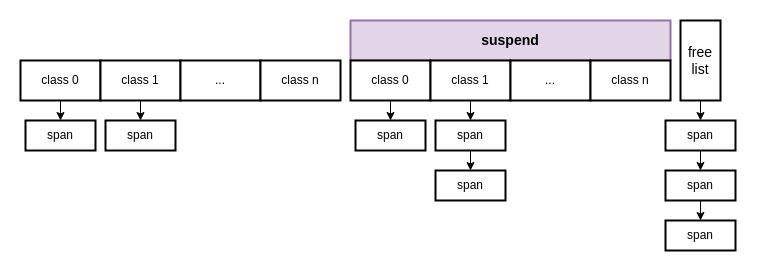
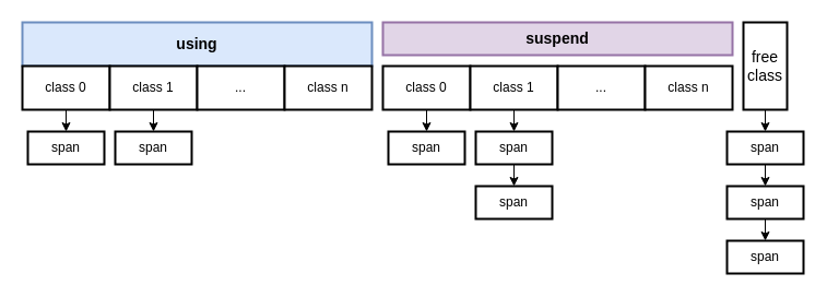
  <mxCell id="0" />
  <mxCell id="1" parent="0" />
+ <mxCell id="2" value="&lt;font style=&quot;font-size: 14px&quot;&gt;&lt;b&gt;using&lt;/b&gt;&lt;/font&gt;" style="rounded=0;whiteSpace=wrap;html=1;strokeWidth=2;fillColor=#dae8fc;strokeColor=#6c8ebf;" vertex="1" parent="1"><mxGeometry x="20" y="20" width="320" height="40" as="geometry" /></mxCell>
  <mxCell id="3" style="edgeStyle=orthogonalEdgeStyle;rounded=0;orthogonalLoop=1;jettySize=auto;html=1;exitX=0.5;exitY=1;exitDx=0;exitDy=0;entryX=0.5;entryY=0;entryDx=0;entryDy=0;fontSize=14;" edge="1" parent="1" source="4" target="16"><mxGeometry relative="1" as="geometry" /></mxCell>
  <mxCell id="4" value="class 0" style="rounded=0;whiteSpace=wrap;html=1;strokeWidth=2;" vertex="1" parent="1"><mxGeometry x="20" y="60" width="80" height="40" as="geometry" /></mxCell>
  <mxCell id="5" style="edgeStyle=orthogonalEdgeStyle;rounded=0;orthogonalLoop=1;jettySize=auto;html=1;exitX=0.5;exitY=1;exitDx=0;exitDy=0;entryX=0.5;entryY=0;entryDx=0;entryDy=0;fontSize=14;" edge="1" parent="1" source="6" target="17"><mxGeometry relative="1" as="geometry" /></mxCell>
  <mxCell id="6" value="class 1" style="rounded=0;whiteSpace=wrap;html=1;strokeWidth=2;" vertex="1" parent="1"><mxGeometry x="100" y="60" width="80" height="40" as="geometry" /></mxCell>
  <mxCell id="7" value="..." style="rounded=0;whiteSpace=wrap;html=1;strokeWidth=2;" vertex="1" parent="1"><mxGeometry x="180" y="60" width="80" height="40" as="geometry" /></mxCell>
  <mxCell id="8" value="class n" style="rounded=0;whiteSpace=wrap;html=1;strokeWidth=2;" vertex="1" parent="1"><mxGeometry x="260" y="60" width="80" height="40" as="geometry" /></mxCell>
- <mxCell id="9" value="&lt;font style=&quot;font-size: 14px&quot;&gt;&lt;b&gt;suspend&lt;/b&gt;&lt;/font&gt;" style="rounded=0;whiteSpace=wrap;html=1;strokeWidth=2;fillColor=#e1d5e7;strokeColor=#9673a6;" vertex="1" parent="1"><mxGeometry x="350" y="20" width="320" height="40" as="geometry" /></mxCell>
+ <mxCell id="9" value="&lt;font style=&quot;font-size: 14px&quot;&gt;&lt;b&gt;suspend&lt;/b&gt;&lt;/font&gt;" style="rounded=0;whiteSpace=wrap;html=1;strokeWidth=2;fillColor=#e1d5e7;strokeColor=#9673a6;" vertex="1" parent="1"><mxGeometry x="350" y="20" width="320" height="30" as="geometry" /></mxCell>
  <mxCell id="10" style="edgeStyle=orthogonalEdgeStyle;rounded=0;orthogonalLoop=1;jettySize=auto;html=1;exitX=0.5;exitY=1;exitDx=0;exitDy=0;entryX=0.5;entryY=0;entryDx=0;entryDy=0;fontSize=14;" edge="1" parent="1" source="11" target="18"><mxGeometry relative="1" as="geometry" /></mxCell>
  <mxCell id="11" value="class 0" style="rounded=0;whiteSpace=wrap;html=1;strokeWidth=2;" vertex="1" parent="1"><mxGeometry x="350" y="60" width="80" height="40" as="geometry" /></mxCell>
  <mxCell id="12" style="edgeStyle=orthogonalEdgeStyle;rounded=0;orthogonalLoop=1;jettySize=auto;html=1;exitX=0.5;exitY=1;exitDx=0;exitDy=0;entryX=0.5;entryY=0;entryDx=0;entryDy=0;fontSize=14;" edge="1" parent="1" source="13" target="20"><mxGeometry relative="1" as="geometry" /></mxCell>
  <mxCell id="13" value="class 1" style="rounded=0;whiteSpace=wrap;html=1;strokeWidth=2;" vertex="1" parent="1"><mxGeometry x="430" y="60" width="80" height="40" as="geometry" /></mxCell>
  <mxCell id="14" value="..." style="rounded=0;whiteSpace=wrap;html=1;strokeWidth=2;" vertex="1" parent="1"><mxGeometry x="510" y="60" width="80" height="40" as="geometry" /></mxCell>
  <mxCell id="15" value="class n" style="rounded=0;whiteSpace=wrap;html=1;strokeWidth=2;" vertex="1" parent="1"><mxGeometry x="590" y="60" width="80" height="40" as="geometry" /></mxCell>
  <mxCell id="16" value="span" style="rounded=0;whiteSpace=wrap;html=1;strokeWidth=2;" vertex="1" parent="1"><mxGeometry x="25" y="120" width="70" height="30" as="geometry" /></mxCell>
  <mxCell id="17" value="span" style="rounded=0;whiteSpace=wrap;html=1;strokeWidth=2;" vertex="1" parent="1"><mxGeometry x="105" y="120" width="70" height="30" as="geometry" /></mxCell>
  <mxCell id="18" value="span" style="rounded=0;whiteSpace=wrap;html=1;strokeWidth=2;" vertex="1" parent="1"><mxGeometry x="355" y="120" width="70" height="30" as="geometry" /></mxCell>
  <mxCell id="19" style="edgeStyle=orthogonalEdgeStyle;rounded=0;orthogonalLoop=1;jettySize=auto;html=1;exitX=0.5;exitY=1;exitDx=0;exitDy=0;entryX=0.5;entryY=0;entryDx=0;entryDy=0;fontSize=14;" edge="1" parent="1" source="20" target="21"><mxGeometry relative="1" as="geometry" /></mxCell>
  <mxCell id="20" value="span" style="rounded=0;whiteSpace=wrap;html=1;strokeWidth=2;" vertex="1" parent="1"><mxGeometry x="435" y="120" width="70" height="30" as="geometry" /></mxCell>
  <mxCell id="21" value="span" style="rounded=0;whiteSpace=wrap;html=1;strokeWidth=2;" vertex="1" parent="1"><mxGeometry x="435" y="170" width="70" height="30" as="geometry" /></mxCell>
  <mxCell id="22" style="edgeStyle=orthogonalEdgeStyle;rounded=0;orthogonalLoop=1;jettySize=auto;html=1;exitX=0.5;exitY=1;exitDx=0;exitDy=0;entryX=0.5;entryY=0;entryDx=0;entryDy=0;fontSize=14;" edge="1" parent="1" source="23" target="25"><mxGeometry relative="1" as="geometry" /></mxCell>
- <mxCell id="23" value="free list" style="rounded=0;whiteSpace=wrap;html=1;fontSize=14;strokeWidth=2;" vertex="1" parent="1"><mxGeometry x="680" y="20" width="40" height="80" as="geometry" /></mxCell>
+ <mxCell id="23" value="free class" style="rounded=0;whiteSpace=wrap;html=1;fontSize=14;strokeWidth=2;" vertex="1" parent="1"><mxGeometry x="680" y="20" width="40" height="80" as="geometry" /></mxCell>
  <mxCell id="24" style="edgeStyle=orthogonalEdgeStyle;rounded=0;orthogonalLoop=1;jettySize=auto;html=1;exitX=0.5;exitY=1;exitDx=0;exitDy=0;entryX=0.5;entryY=0;entryDx=0;entryDy=0;fontSize=14;" edge="1" parent="1" source="25" target="27"><mxGeometry relative="1" as="geometry" /></mxCell>
  <mxCell id="25" value="span" style="rounded=0;whiteSpace=wrap;html=1;strokeWidth=2;" vertex="1" parent="1"><mxGeometry x="665" y="120" width="70" height="30" as="geometry" /></mxCell>
  <mxCell id="26" style="edgeStyle=orthogonalEdgeStyle;rounded=0;orthogonalLoop=1;jettySize=auto;html=1;exitX=0.5;exitY=1;exitDx=0;exitDy=0;entryX=0.5;entryY=0;entryDx=0;entryDy=0;fontSize=14;" edge="1" parent="1" source="27" target="28"><mxGeometry relative="1" as="geometry" /></mxCell>
  <mxCell id="27" value="span" style="rounded=0;whiteSpace=wrap;html=1;strokeWidth=2;" vertex="1" parent="1"><mxGeometry x="665" y="170" width="70" height="30" as="geometry" /></mxCell>
  <mxCell id="28" value="span" style="rounded=0;whiteSpace=wrap;html=1;strokeWidth=2;" vertex="1" parent="1"><mxGeometry x="665" y="220" width="70" height="30" as="geometry" /></mxCell>
